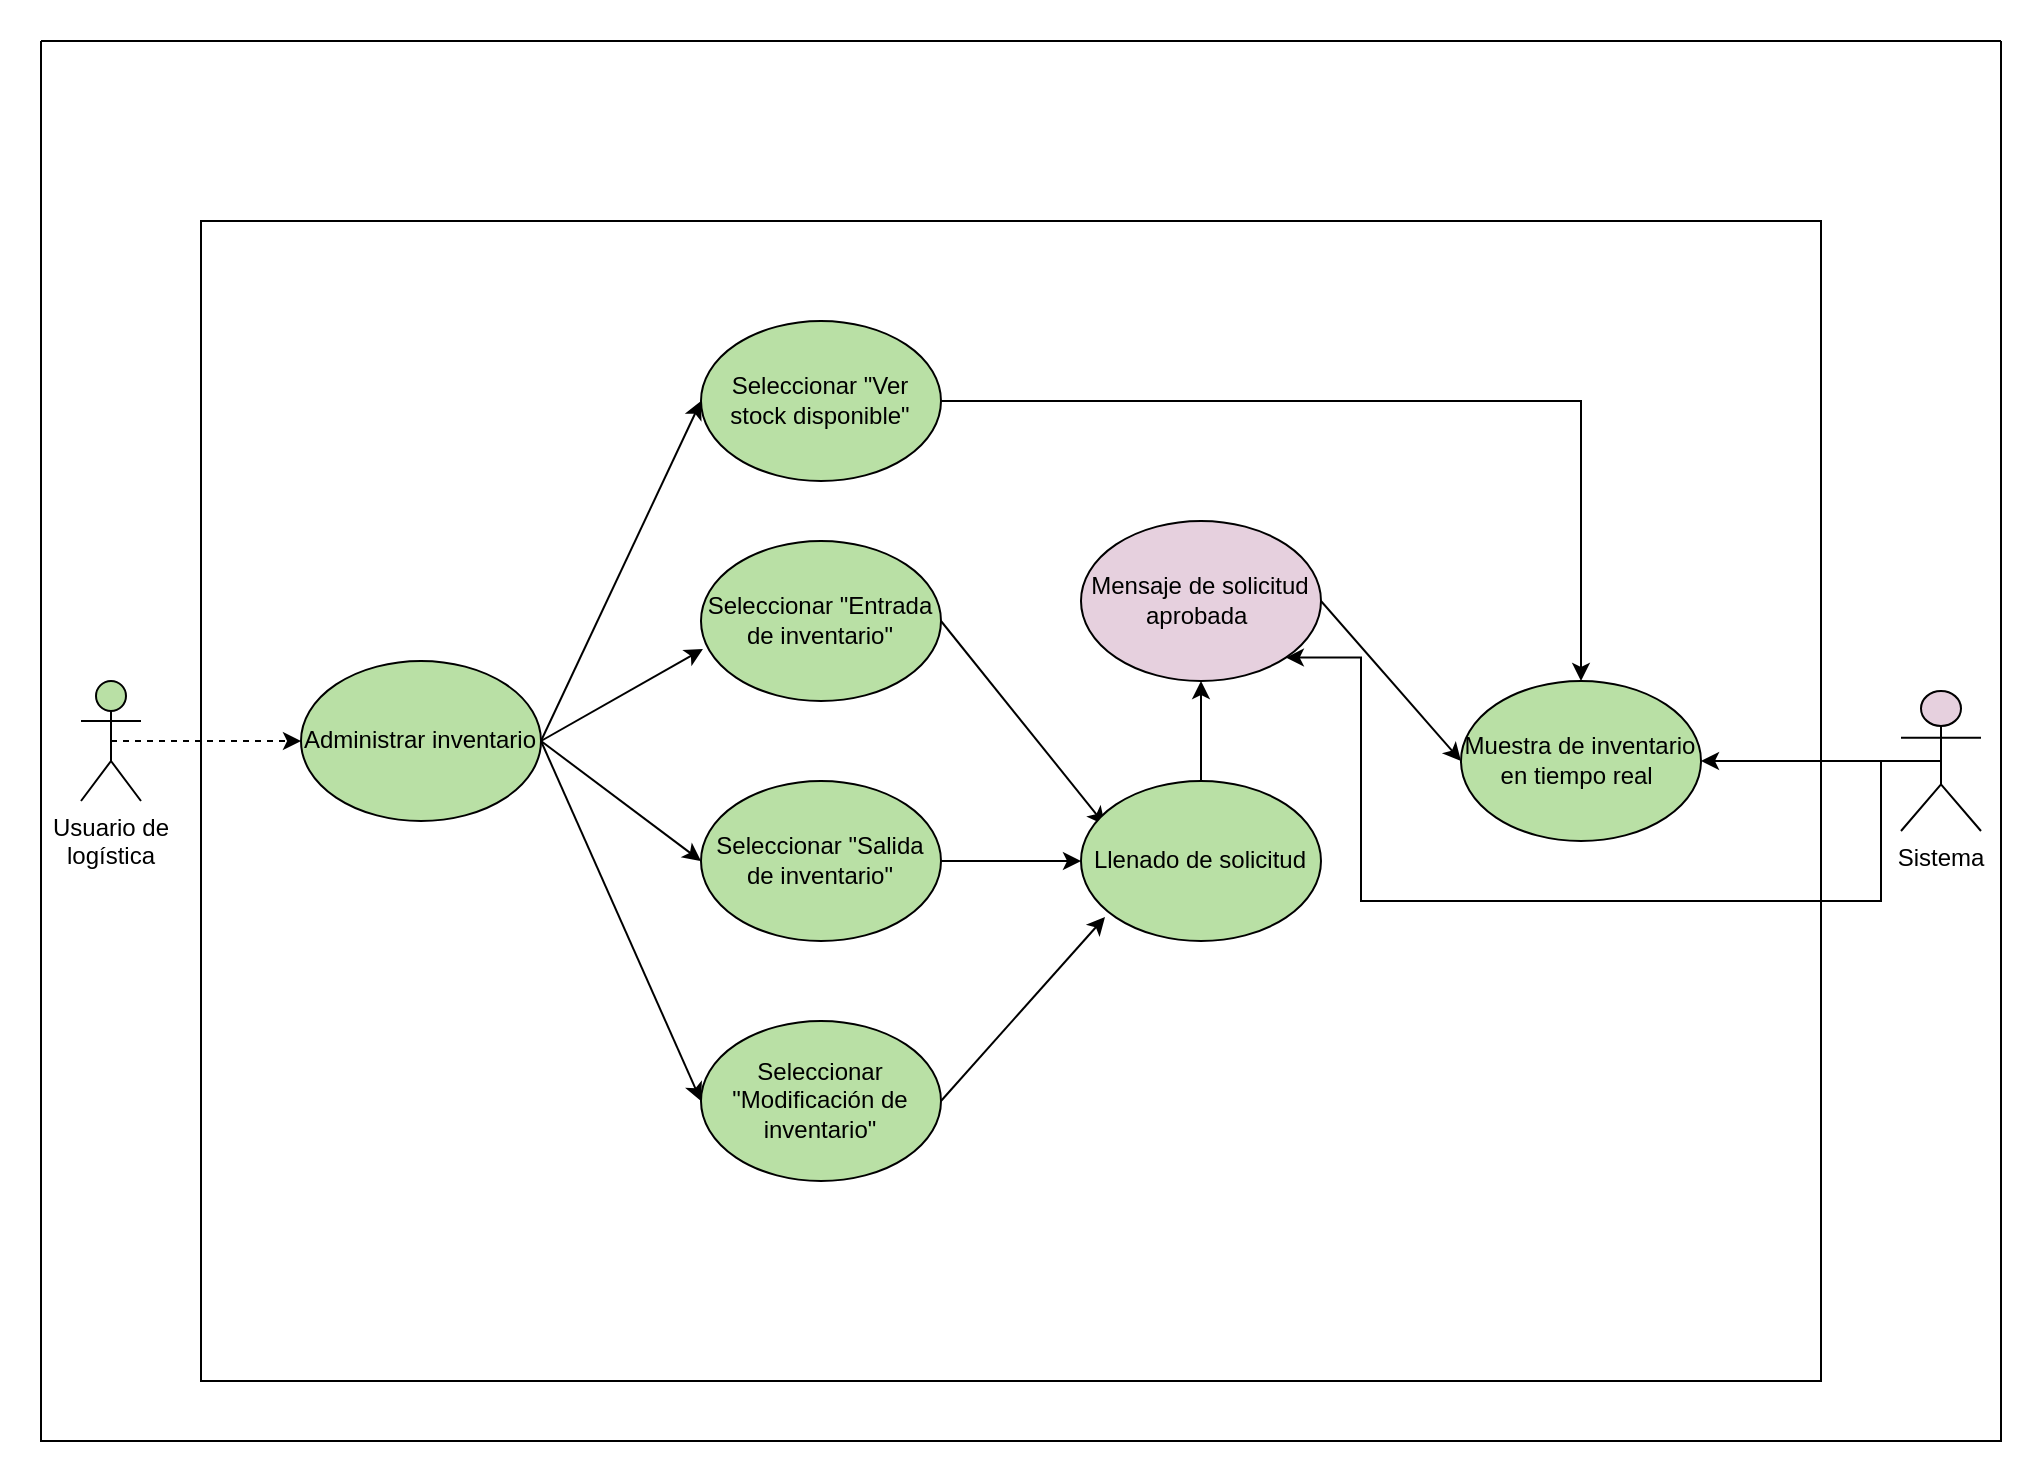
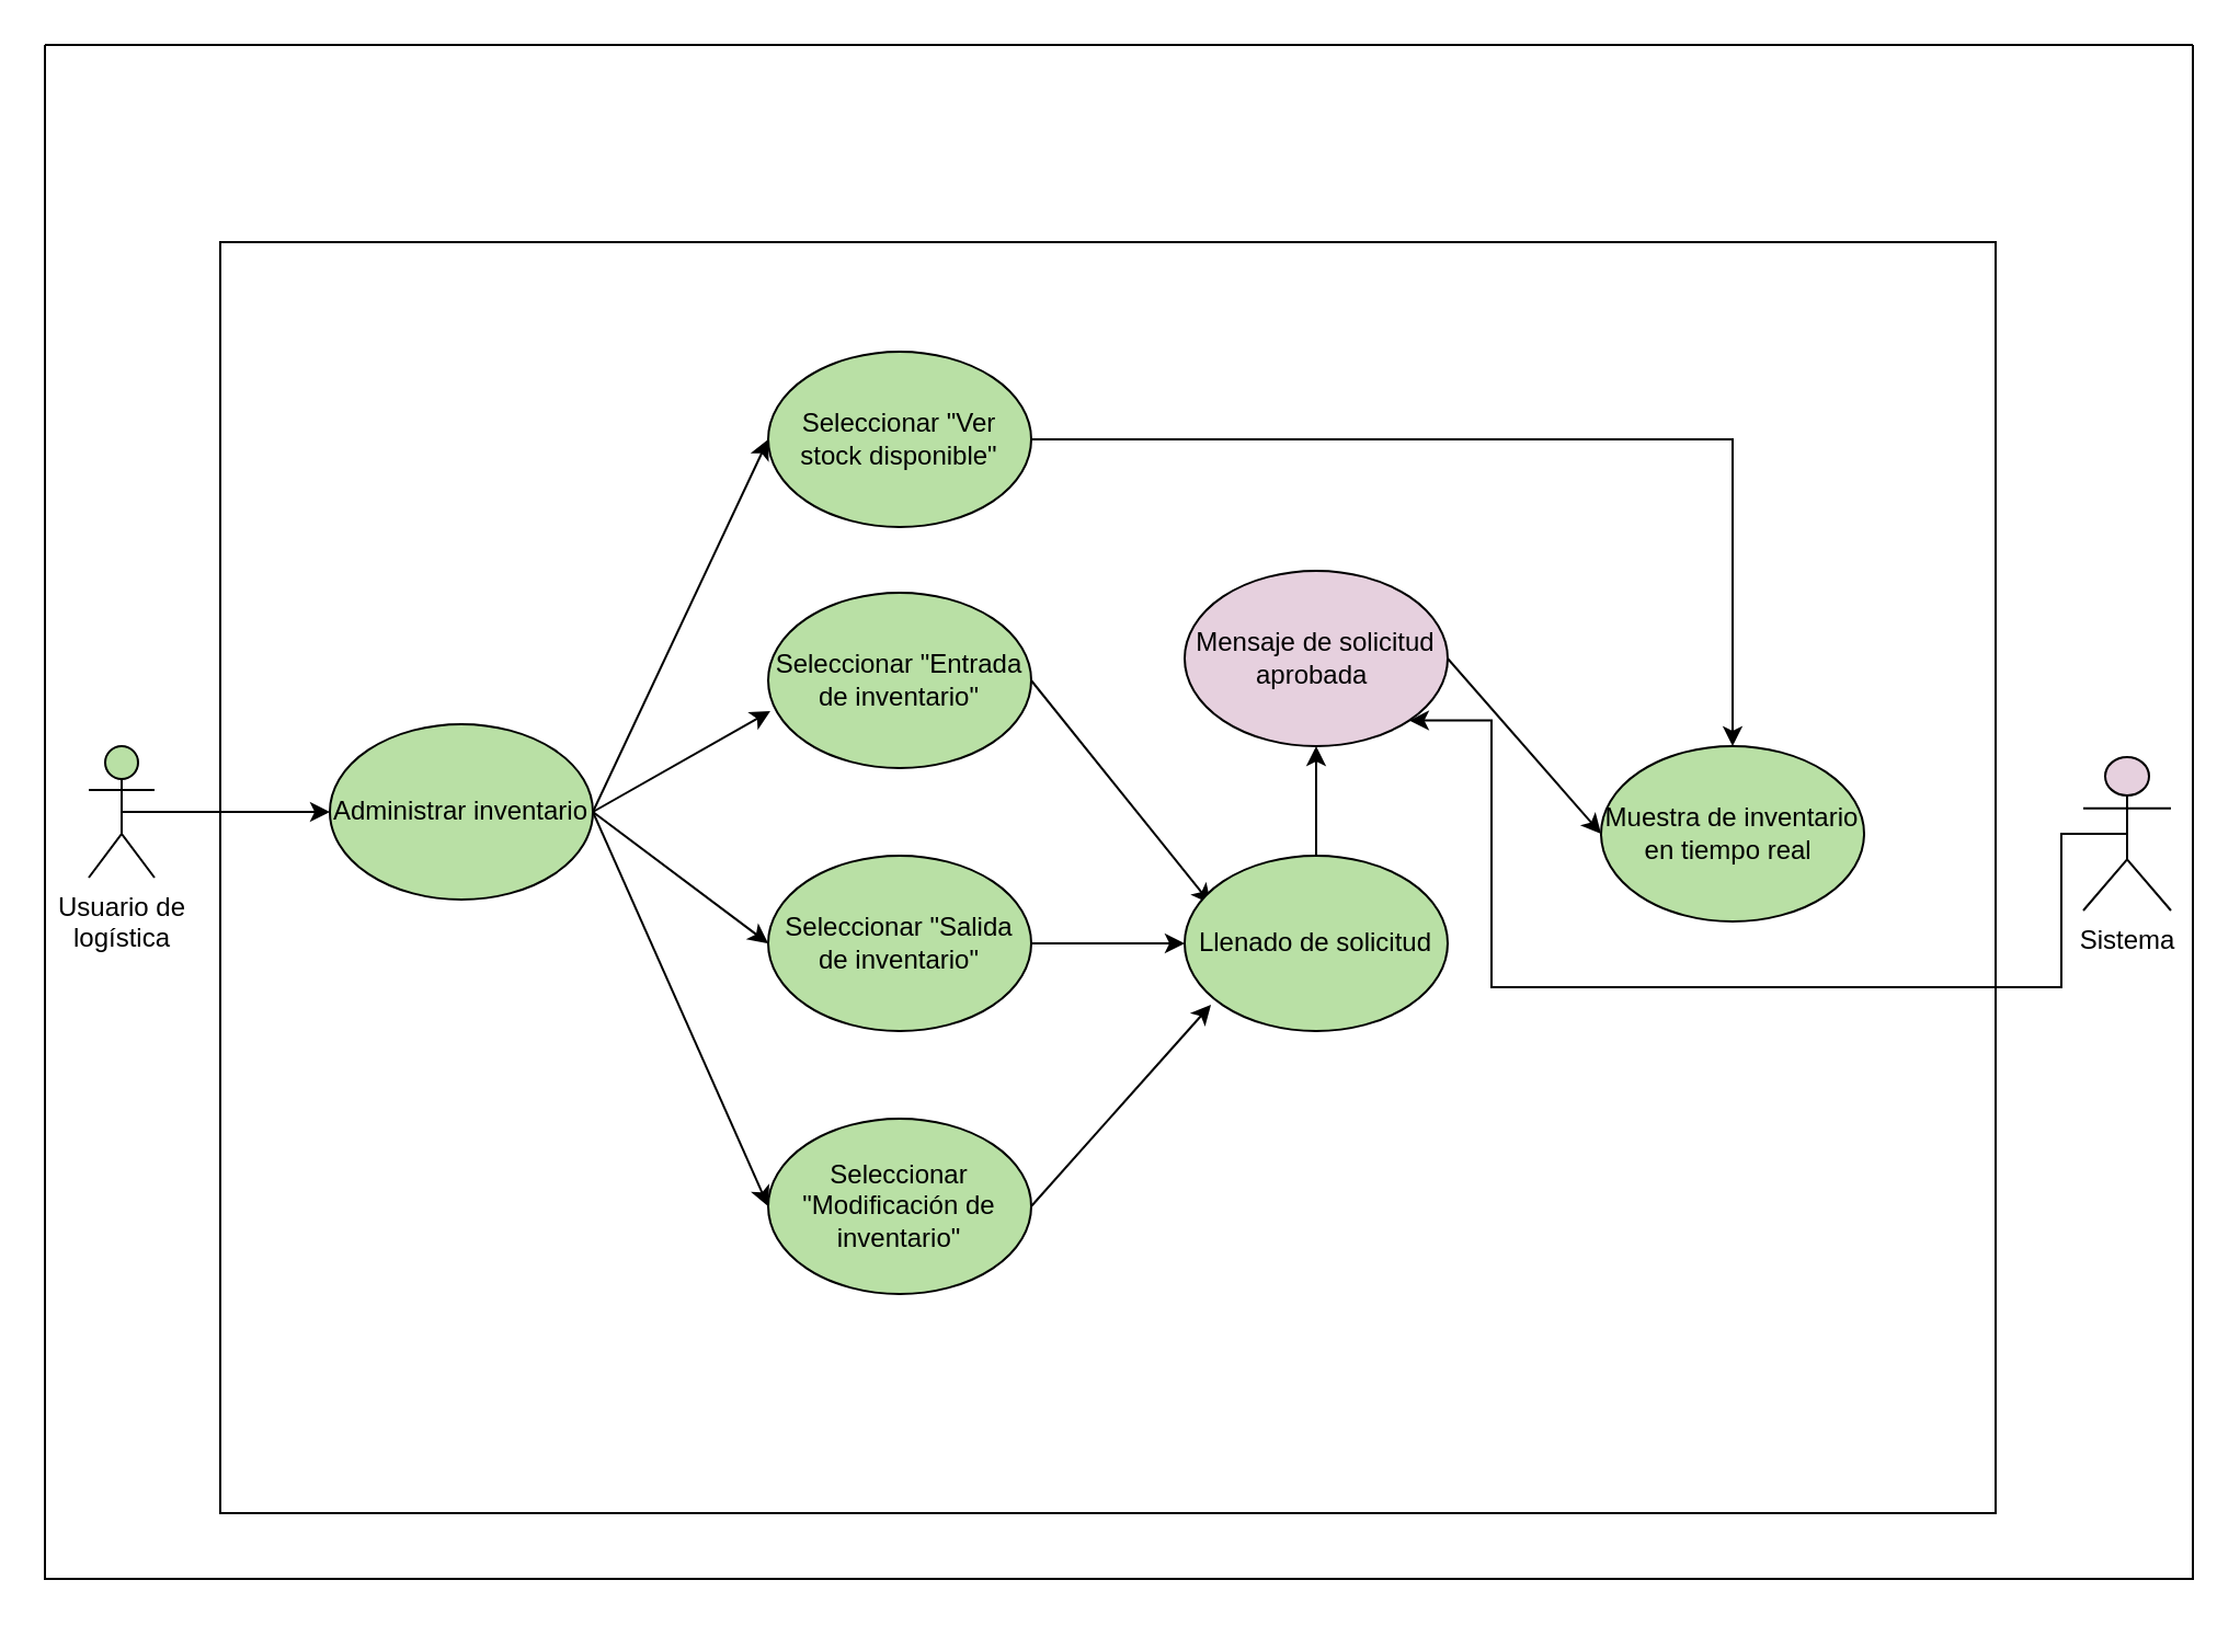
  <mxCell id="0" />
  <mxCell id="1" parent="0" />
  <mxCell id="2" value="" style="rounded=0;whiteSpace=wrap;html=1;" vertex="1" parent="1"><mxGeometry x="100" y="110" width="810" height="580" as="geometry" /></mxCell>
- <mxCell id="3" style="edgeStyle=orthogonalEdgeStyle;rounded=0;orthogonalLoop=1;jettySize=auto;html=1;exitX=0.5;exitY=0.5;exitDx=0;exitDy=0;exitPerimeter=0;dashed=1;" edge="1" parent="1" source="4" target="11"><mxGeometry relative="1" as="geometry" /></mxCell>
+ <mxCell id="3" style="edgeStyle=orthogonalEdgeStyle;rounded=0;orthogonalLoop=1;jettySize=auto;html=1;exitX=0.5;exitY=0.5;exitDx=0;exitDy=0;exitPerimeter=0;" edge="1" parent="1" source="4" target="11"><mxGeometry relative="1" as="geometry" /></mxCell>
  <mxCell id="4" value="Usuario de &lt;br&gt;logística" style="shape=umlActor;verticalLabelPosition=bottom;verticalAlign=top;html=1;outlineConnect=0;fillColor=#B9E0A5;" vertex="1" parent="1"><mxGeometry x="40" y="340" width="30" height="60" as="geometry" /></mxCell>
- <mxCell id="5" style="edgeStyle=orthogonalEdgeStyle;rounded=0;orthogonalLoop=1;jettySize=auto;html=1;exitX=0.5;exitY=0.5;exitDx=0;exitDy=0;exitPerimeter=0;entryX=1;entryY=0.5;entryDx=0;entryDy=0;" edge="1" parent="1" source="7" target="25"><mxGeometry relative="1" as="geometry" /></mxCell>
  <mxCell id="6" style="edgeStyle=orthogonalEdgeStyle;rounded=0;orthogonalLoop=1;jettySize=auto;html=1;exitX=0.5;exitY=0.5;exitDx=0;exitDy=0;exitPerimeter=0;entryX=1;entryY=1;entryDx=0;entryDy=0;" edge="1" parent="1" source="7" target="22"><mxGeometry relative="1" as="geometry"><Array as="points"><mxPoint x="940" y="380" /><mxPoint x="940" y="450" /><mxPoint x="680" y="450" /><mxPoint x="680" y="328" /></Array></mxGeometry></mxCell>
  <mxCell id="7" value="Sistema" style="shape=umlActor;verticalLabelPosition=bottom;verticalAlign=top;html=1;outlineConnect=0;fillColor=#E6D0DE;" vertex="1" parent="1"><mxGeometry x="950" y="345" width="40" height="70" as="geometry" /></mxCell>
  <mxCell id="8" style="rounded=0;orthogonalLoop=1;jettySize=auto;html=1;exitX=1;exitY=0.5;exitDx=0;exitDy=0;entryX=0;entryY=0.5;entryDx=0;entryDy=0;" edge="1" parent="1" source="11" target="15"><mxGeometry relative="1" as="geometry" /></mxCell>
  <mxCell id="9" style="rounded=0;orthogonalLoop=1;jettySize=auto;html=1;exitX=1;exitY=0.5;exitDx=0;exitDy=0;entryX=0;entryY=0.5;entryDx=0;entryDy=0;" edge="1" parent="1" source="11" target="17"><mxGeometry relative="1" as="geometry" /></mxCell>
  <mxCell id="10" style="rounded=0;orthogonalLoop=1;jettySize=auto;html=1;exitX=1;exitY=0.5;exitDx=0;exitDy=0;entryX=0;entryY=0.5;entryDx=0;entryDy=0;" edge="1" parent="1" source="11" target="24"><mxGeometry relative="1" as="geometry" /></mxCell>
  <mxCell id="11" value="Administrar inventario" style="ellipse;whiteSpace=wrap;html=1;fillColor=#B9E0A5;" vertex="1" parent="1"><mxGeometry x="150" y="330" width="120" height="80" as="geometry" /></mxCell>
  <mxCell id="12" style="rounded=0;orthogonalLoop=1;jettySize=auto;html=1;exitX=1;exitY=0.5;exitDx=0;exitDy=0;entryX=0.1;entryY=0.275;entryDx=0;entryDy=0;entryPerimeter=0;" edge="1" parent="1" source="13" target="20"><mxGeometry relative="1" as="geometry"><mxPoint x="520" y="290" as="targetPoint" /></mxGeometry></mxCell>
  <mxCell id="13" value="Seleccionar &quot;Entrada de inventario&quot;" style="ellipse;whiteSpace=wrap;html=1;fillColor=#B9E0A5;" vertex="1" parent="1"><mxGeometry x="350" y="270" width="120" height="80" as="geometry" /></mxCell>
  <mxCell id="14" style="rounded=0;orthogonalLoop=1;jettySize=auto;html=1;entryX=0;entryY=0.5;entryDx=0;entryDy=0;" edge="1" parent="1" source="15" target="20"><mxGeometry relative="1" as="geometry" /></mxCell>
  <mxCell id="15" value="Seleccionar &quot;Salida de inventario&quot;" style="ellipse;whiteSpace=wrap;html=1;fillColor=#B9E0A5;" vertex="1" parent="1"><mxGeometry x="350" y="390" width="120" height="80" as="geometry" /></mxCell>
  <mxCell id="16" style="rounded=0;orthogonalLoop=1;jettySize=auto;html=1;exitX=1;exitY=0.5;exitDx=0;exitDy=0;entryX=0.1;entryY=0.85;entryDx=0;entryDy=0;entryPerimeter=0;" edge="1" parent="1" source="17" target="20"><mxGeometry relative="1" as="geometry" /></mxCell>
  <mxCell id="17" value="Seleccionar &quot;Modificación de inventario&quot;" style="ellipse;whiteSpace=wrap;html=1;fillColor=#B9E0A5;" vertex="1" parent="1"><mxGeometry x="350" y="510" width="120" height="80" as="geometry" /></mxCell>
  <mxCell id="18" style="rounded=0;orthogonalLoop=1;jettySize=auto;html=1;exitX=1;exitY=0.5;exitDx=0;exitDy=0;entryX=0.008;entryY=0.675;entryDx=0;entryDy=0;entryPerimeter=0;" edge="1" parent="1" source="11" target="13"><mxGeometry relative="1" as="geometry" /></mxCell>
  <mxCell id="19" style="edgeStyle=orthogonalEdgeStyle;rounded=0;orthogonalLoop=1;jettySize=auto;html=1;exitX=0.5;exitY=0;exitDx=0;exitDy=0;" edge="1" parent="1" source="20" target="22"><mxGeometry relative="1" as="geometry" /></mxCell>
  <mxCell id="20" value="Llenado de solicitud" style="ellipse;whiteSpace=wrap;html=1;fillColor=#B9E0A5;" vertex="1" parent="1"><mxGeometry x="540" y="390" width="120" height="80" as="geometry" /></mxCell>
  <mxCell id="21" style="rounded=0;orthogonalLoop=1;jettySize=auto;html=1;exitX=1;exitY=0.5;exitDx=0;exitDy=0;entryX=0;entryY=0.5;entryDx=0;entryDy=0;" edge="1" parent="1" source="22" target="25"><mxGeometry relative="1" as="geometry" /></mxCell>
  <mxCell id="22" value="Mensaje de solicitud aprobada&amp;nbsp;" style="ellipse;whiteSpace=wrap;html=1;fillColor=#E6D0DE;" vertex="1" parent="1"><mxGeometry x="540" y="260" width="120" height="80" as="geometry" /></mxCell>
  <mxCell id="23" style="edgeStyle=orthogonalEdgeStyle;rounded=0;orthogonalLoop=1;jettySize=auto;html=1;exitX=1;exitY=0.5;exitDx=0;exitDy=0;" edge="1" parent="1" source="24" target="25"><mxGeometry relative="1" as="geometry" /></mxCell>
  <mxCell id="24" value="Seleccionar &quot;Ver stock disponible&quot;" style="ellipse;whiteSpace=wrap;html=1;fillColor=#B9E0A5;" vertex="1" parent="1"><mxGeometry x="350" y="160" width="120" height="80" as="geometry" /></mxCell>
  <mxCell id="25" value="Muestra de inventario en tiempo real&amp;nbsp;" style="ellipse;whiteSpace=wrap;html=1;fillColor=#b9e0a5;" vertex="1" parent="1"><mxGeometry x="730" y="340" width="120" height="80" as="geometry" /></mxCell>
  <mxCell id="26" value="" style="swimlane;startSize=0;" vertex="1" parent="1"><mxGeometry x="20" y="20" width="980" height="700" as="geometry" /></mxCell>
